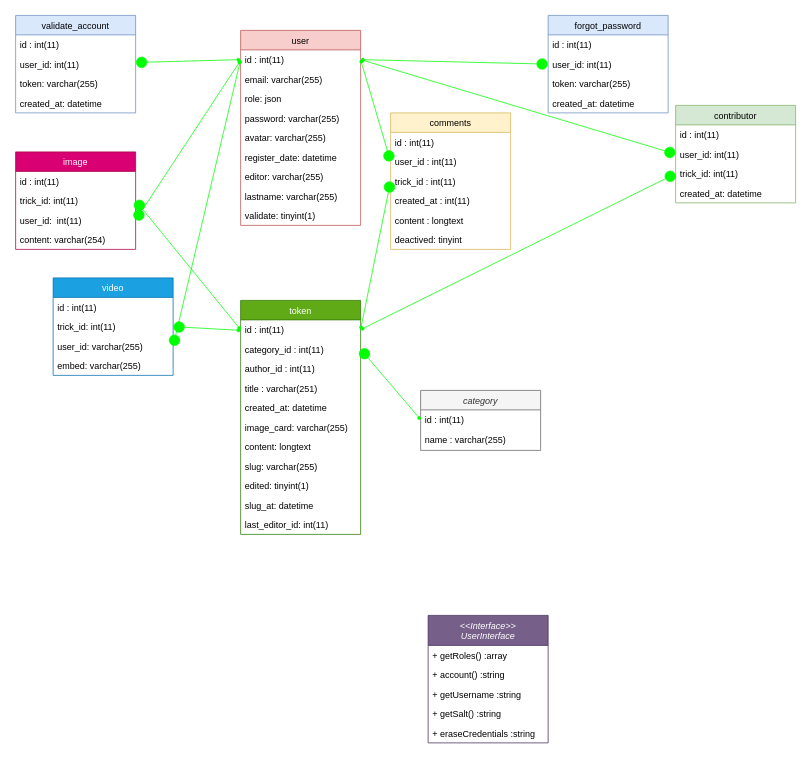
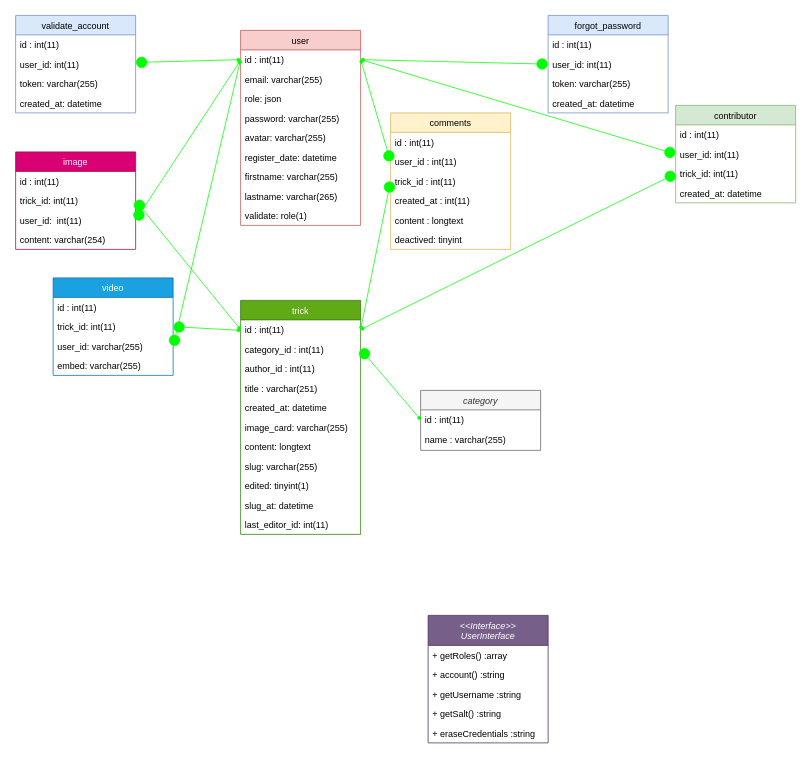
  <mxCell id="0" />
  <mxCell id="1" parent="0" />
  <mxCell id="2" value="category" style="swimlane;fontStyle=2;align=center;verticalAlign=top;childLayout=stackLayout;horizontal=1;startSize=26;horizontalStack=0;resizeParent=1;resizeLast=0;collapsible=1;marginBottom=0;rounded=0;shadow=0;strokeWidth=1;fillColor=#f5f5f5;strokeColor=#666666;fontColor=#333333;" parent="1" vertex="1"><mxGeometry x="560" y="520" width="160" height="80" as="geometry"><mxRectangle x="230" y="140" width="160" height="26" as="alternateBounds" /></mxGeometry></mxCell>
  <mxCell id="3" value="id : int(11)" style="text;align=left;verticalAlign=top;spacingLeft=4;spacingRight=4;overflow=hidden;rotatable=0;points=[[0,0.5],[1,0.5]];portConstraint=eastwest;" parent="2" vertex="1"><mxGeometry y="26" width="160" height="26" as="geometry" /></mxCell>
  <mxCell id="4" value="name : varchar(255)" style="text;align=left;verticalAlign=top;spacingLeft=4;spacingRight=4;overflow=hidden;rotatable=0;points=[[0,0.5],[1,0.5]];portConstraint=eastwest;rounded=0;shadow=0;html=0;" parent="2" vertex="1"><mxGeometry y="52" width="160" height="26" as="geometry" /></mxCell>
  <mxCell id="5" value="image" style="swimlane;fontStyle=0;align=center;verticalAlign=top;childLayout=stackLayout;horizontal=1;startSize=26;horizontalStack=0;resizeParent=1;resizeLast=0;collapsible=1;marginBottom=0;rounded=0;shadow=0;strokeWidth=1;fillColor=#d80073;strokeColor=#A50040;fontColor=#ffffff;" parent="1" vertex="1"><mxGeometry x="20" y="202" width="160" height="130" as="geometry"><mxRectangle x="340" y="380" width="170" height="26" as="alternateBounds" /></mxGeometry></mxCell>
  <mxCell id="6" value="id : int(11)" style="text;align=left;verticalAlign=top;spacingLeft=4;spacingRight=4;overflow=hidden;rotatable=0;points=[[0,0.5],[1,0.5]];portConstraint=eastwest;" parent="5" vertex="1"><mxGeometry y="26" width="160" height="26" as="geometry" /></mxCell>
  <mxCell id="7" value="trick_id: int(11)" style="text;align=left;verticalAlign=top;spacingLeft=4;spacingRight=4;overflow=hidden;rotatable=0;points=[[0,0.5],[1,0.5]];portConstraint=eastwest;" parent="5" vertex="1"><mxGeometry y="52" width="160" height="26" as="geometry" /></mxCell>
  <mxCell id="8" value="user_id:  int(11)" style="text;align=left;verticalAlign=top;spacingLeft=4;spacingRight=4;overflow=hidden;rotatable=0;points=[[0,0.5],[1,0.5]];portConstraint=eastwest;" parent="5" vertex="1"><mxGeometry y="78" width="160" height="26" as="geometry" /></mxCell>
  <mxCell id="9" value="content: varchar(254)" style="text;align=left;verticalAlign=top;spacingLeft=4;spacingRight=4;overflow=hidden;rotatable=0;points=[[0,0.5],[1,0.5]];portConstraint=eastwest;" parent="5" vertex="1"><mxGeometry y="104" width="160" height="26" as="geometry" /></mxCell>
  <mxCell id="10" value="user" style="swimlane;fontStyle=0;align=center;verticalAlign=top;childLayout=stackLayout;horizontal=1;startSize=26;horizontalStack=0;resizeParent=1;resizeLast=0;collapsible=1;marginBottom=0;rounded=0;shadow=0;strokeWidth=1;fillColor=#f8cecc;strokeColor=#b85450;" parent="1" vertex="1"><mxGeometry x="320" y="40" width="160" height="260" as="geometry"><mxRectangle x="550" y="140" width="160" height="26" as="alternateBounds" /></mxGeometry></mxCell>
  <mxCell id="11" value="id : int(11)" style="text;align=left;verticalAlign=top;spacingLeft=4;spacingRight=4;overflow=hidden;rotatable=0;points=[[0,0.5],[1,0.5]];portConstraint=eastwest;" parent="10" vertex="1"><mxGeometry y="26" width="160" height="26" as="geometry" /></mxCell>
  <mxCell id="12" value="email: varchar(255)" style="text;align=left;verticalAlign=top;spacingLeft=4;spacingRight=4;overflow=hidden;rotatable=0;points=[[0,0.5],[1,0.5]];portConstraint=eastwest;rounded=0;shadow=0;html=0;" parent="10" vertex="1"><mxGeometry y="52" width="160" height="26" as="geometry" /></mxCell>
  <mxCell id="13" value="role: json" style="text;align=left;verticalAlign=top;spacingLeft=4;spacingRight=4;overflow=hidden;rotatable=0;points=[[0,0.5],[1,0.5]];portConstraint=eastwest;rounded=0;shadow=0;html=0;" parent="10" vertex="1"><mxGeometry y="78" width="160" height="26" as="geometry" /></mxCell>
  <mxCell id="14" value="password: varchar(255)" style="text;align=left;verticalAlign=top;spacingLeft=4;spacingRight=4;overflow=hidden;rotatable=0;points=[[0,0.5],[1,0.5]];portConstraint=eastwest;rounded=0;shadow=0;html=0;" parent="10" vertex="1"><mxGeometry y="104" width="160" height="26" as="geometry" /></mxCell>
  <mxCell id="15" value="avatar: varchar(255)" style="text;align=left;verticalAlign=top;spacingLeft=4;spacingRight=4;overflow=hidden;rotatable=0;points=[[0,0.5],[1,0.5]];portConstraint=eastwest;rounded=0;shadow=0;html=0;" parent="10" vertex="1"><mxGeometry y="130" width="160" height="26" as="geometry" /></mxCell>
  <mxCell id="16" value="register_date: datetime" style="text;align=left;verticalAlign=top;spacingLeft=4;spacingRight=4;overflow=hidden;rotatable=0;points=[[0,0.5],[1,0.5]];portConstraint=eastwest;rounded=0;shadow=0;html=0;" parent="10" vertex="1"><mxGeometry y="156" width="160" height="26" as="geometry" /></mxCell>
- <mxCell id="17" value="editor: varchar(255)" style="text;align=left;verticalAlign=top;spacingLeft=4;spacingRight=4;overflow=hidden;rotatable=0;points=[[0,0.5],[1,0.5]];portConstraint=eastwest;rounded=0;shadow=0;html=0;" parent="10" vertex="1"><mxGeometry y="182" width="160" height="26" as="geometry" /></mxCell>
- <mxCell id="18" value="lastname: varchar(255)" style="text;align=left;verticalAlign=top;spacingLeft=4;spacingRight=4;overflow=hidden;rotatable=0;points=[[0,0.5],[1,0.5]];portConstraint=eastwest;rounded=0;shadow=0;html=0;" parent="10" vertex="1"><mxGeometry y="208" width="160" height="26" as="geometry" /></mxCell>
- <mxCell id="19" value="validate: tinyint(1)" style="text;align=left;verticalAlign=top;spacingLeft=4;spacingRight=4;overflow=hidden;rotatable=0;points=[[0,0.5],[1,0.5]];portConstraint=eastwest;rounded=0;shadow=0;html=0;" parent="10" vertex="1"><mxGeometry y="234" width="160" height="26" as="geometry" /></mxCell>
+ <mxCell id="17" value="firstname: varchar(255)" style="text;align=left;verticalAlign=top;spacingLeft=4;spacingRight=4;overflow=hidden;rotatable=0;points=[[0,0.5],[1,0.5]];portConstraint=eastwest;rounded=0;shadow=0;html=0;" parent="10" vertex="1"><mxGeometry y="182" width="160" height="26" as="geometry" /></mxCell>
+ <mxCell id="18" value="lastname: varchar(265)" style="text;align=left;verticalAlign=top;spacingLeft=4;spacingRight=4;overflow=hidden;rotatable=0;points=[[0,0.5],[1,0.5]];portConstraint=eastwest;rounded=0;shadow=0;html=0;" parent="10" vertex="1"><mxGeometry y="208" width="160" height="26" as="geometry" /></mxCell>
+ <mxCell id="19" value="validate: role(1)" style="text;align=left;verticalAlign=top;spacingLeft=4;spacingRight=4;overflow=hidden;rotatable=0;points=[[0,0.5],[1,0.5]];portConstraint=eastwest;rounded=0;shadow=0;html=0;" parent="10" vertex="1"><mxGeometry y="234" width="160" height="26" as="geometry" /></mxCell>
  <mxCell id="20" value="forgot_password" style="swimlane;fontStyle=0;align=center;verticalAlign=top;childLayout=stackLayout;horizontal=1;startSize=26;horizontalStack=0;resizeParent=1;resizeLast=0;collapsible=1;marginBottom=0;rounded=0;shadow=0;strokeWidth=1;fillColor=#dae8fc;strokeColor=#6c8ebf;" parent="1" vertex="1"><mxGeometry x="730" y="20" width="160" height="130" as="geometry"><mxRectangle x="340" y="380" width="170" height="26" as="alternateBounds" /></mxGeometry></mxCell>
  <mxCell id="21" value="id : int(11)" style="text;align=left;verticalAlign=top;spacingLeft=4;spacingRight=4;overflow=hidden;rotatable=0;points=[[0,0.5],[1,0.5]];portConstraint=eastwest;" parent="20" vertex="1"><mxGeometry y="26" width="160" height="26" as="geometry" /></mxCell>
  <mxCell id="22" value="user_id: int(11)" style="text;align=left;verticalAlign=top;spacingLeft=4;spacingRight=4;overflow=hidden;rotatable=0;points=[[0,0.5],[1,0.5]];portConstraint=eastwest;" parent="20" vertex="1"><mxGeometry y="52" width="160" height="26" as="geometry" /></mxCell>
  <mxCell id="23" value="token: varchar(255)" style="text;align=left;verticalAlign=top;spacingLeft=4;spacingRight=4;overflow=hidden;rotatable=0;points=[[0,0.5],[1,0.5]];portConstraint=eastwest;" parent="20" vertex="1"><mxGeometry y="78" width="160" height="26" as="geometry" /></mxCell>
  <mxCell id="24" value="created_at: datetime" style="text;align=left;verticalAlign=top;spacingLeft=4;spacingRight=4;overflow=hidden;rotatable=0;points=[[0,0.5],[1,0.5]];portConstraint=eastwest;" parent="20" vertex="1"><mxGeometry y="104" width="160" height="26" as="geometry" /></mxCell>
  <mxCell id="25" value="contributor" style="swimlane;fontStyle=0;align=center;verticalAlign=top;childLayout=stackLayout;horizontal=1;startSize=26;horizontalStack=0;resizeParent=1;resizeLast=0;collapsible=1;marginBottom=0;rounded=0;shadow=0;strokeWidth=1;fillColor=#d5e8d4;strokeColor=#82b366;" parent="1" vertex="1"><mxGeometry x="900" y="140" width="160" height="130" as="geometry"><mxRectangle x="340" y="380" width="170" height="26" as="alternateBounds" /></mxGeometry></mxCell>
  <mxCell id="26" value="id : int(11)" style="text;align=left;verticalAlign=top;spacingLeft=4;spacingRight=4;overflow=hidden;rotatable=0;points=[[0,0.5],[1,0.5]];portConstraint=eastwest;" parent="25" vertex="1"><mxGeometry y="26" width="160" height="26" as="geometry" /></mxCell>
  <mxCell id="27" value="user_id: int(11)" style="text;align=left;verticalAlign=top;spacingLeft=4;spacingRight=4;overflow=hidden;rotatable=0;points=[[0,0.5],[1,0.5]];portConstraint=eastwest;" parent="25" vertex="1"><mxGeometry y="52" width="160" height="26" as="geometry" /></mxCell>
  <mxCell id="28" value="trick_id: int(11)" style="text;align=left;verticalAlign=top;spacingLeft=4;spacingRight=4;overflow=hidden;rotatable=0;points=[[0,0.5],[1,0.5]];portConstraint=eastwest;" parent="25" vertex="1"><mxGeometry y="78" width="160" height="26" as="geometry" /></mxCell>
  <mxCell id="29" value="created_at: datetime" style="text;align=left;verticalAlign=top;spacingLeft=4;spacingRight=4;overflow=hidden;rotatable=0;points=[[0,0.5],[1,0.5]];portConstraint=eastwest;" parent="25" vertex="1"><mxGeometry y="104" width="160" height="26" as="geometry" /></mxCell>
  <mxCell id="30" value="comments" style="swimlane;fontStyle=0;align=center;verticalAlign=top;childLayout=stackLayout;horizontal=1;startSize=26;horizontalStack=0;resizeParent=1;resizeLast=0;collapsible=1;marginBottom=0;rounded=0;shadow=0;strokeWidth=1;fillColor=#fff2cc;strokeColor=#d6b656;" parent="1" vertex="1"><mxGeometry x="520" y="150" width="160" height="182" as="geometry"><mxRectangle x="340" y="380" width="170" height="26" as="alternateBounds" /></mxGeometry></mxCell>
  <mxCell id="31" value="id : int(11)" style="text;align=left;verticalAlign=top;spacingLeft=4;spacingRight=4;overflow=hidden;rotatable=0;points=[[0,0.5],[1,0.5]];portConstraint=eastwest;" parent="30" vertex="1"><mxGeometry y="26" width="160" height="26" as="geometry" /></mxCell>
  <mxCell id="32" value="user_id : int(11)" style="text;align=left;verticalAlign=top;spacingLeft=4;spacingRight=4;overflow=hidden;rotatable=0;points=[[0,0.5],[1,0.5]];portConstraint=eastwest;" parent="30" vertex="1"><mxGeometry y="52" width="160" height="26" as="geometry" /></mxCell>
  <mxCell id="33" value="trick_id : int(11)" style="text;align=left;verticalAlign=top;spacingLeft=4;spacingRight=4;overflow=hidden;rotatable=0;points=[[0,0.5],[1,0.5]];portConstraint=eastwest;" parent="30" vertex="1"><mxGeometry y="78" width="160" height="26" as="geometry" /></mxCell>
  <mxCell id="34" value="created_at : int(11)" style="text;align=left;verticalAlign=top;spacingLeft=4;spacingRight=4;overflow=hidden;rotatable=0;points=[[0,0.5],[1,0.5]];portConstraint=eastwest;" parent="30" vertex="1"><mxGeometry y="104" width="160" height="26" as="geometry" /></mxCell>
  <mxCell id="35" value="content : longtext" style="text;align=left;verticalAlign=top;spacingLeft=4;spacingRight=4;overflow=hidden;rotatable=0;points=[[0,0.5],[1,0.5]];portConstraint=eastwest;" parent="30" vertex="1"><mxGeometry y="130" width="160" height="26" as="geometry" /></mxCell>
  <mxCell id="36" value="deactived: tinyint" style="text;align=left;verticalAlign=top;spacingLeft=4;spacingRight=4;overflow=hidden;rotatable=0;points=[[0,0.5],[1,0.5]];portConstraint=eastwest;" parent="30" vertex="1"><mxGeometry y="156" width="160" height="26" as="geometry" /></mxCell>
- <mxCell id="37" value="token" style="swimlane;fontStyle=0;align=center;verticalAlign=top;childLayout=stackLayout;horizontal=1;startSize=26;horizontalStack=0;resizeParent=1;resizeLast=0;collapsible=1;marginBottom=0;rounded=0;shadow=0;strokeWidth=1;fillColor=#60a917;strokeColor=#2D7600;fontColor=#ffffff;" parent="1" vertex="1"><mxGeometry x="320" y="400" width="160" height="312" as="geometry"><mxRectangle x="340" y="380" width="170" height="26" as="alternateBounds" /></mxGeometry></mxCell>
+ <mxCell id="37" value="trick" style="swimlane;fontStyle=0;align=center;verticalAlign=top;childLayout=stackLayout;horizontal=1;startSize=26;horizontalStack=0;resizeParent=1;resizeLast=0;collapsible=1;marginBottom=0;rounded=0;shadow=0;strokeWidth=1;fillColor=#60a917;strokeColor=#2D7600;fontColor=#ffffff;" parent="1" vertex="1"><mxGeometry x="320" y="400" width="160" height="312" as="geometry"><mxRectangle x="340" y="380" width="170" height="26" as="alternateBounds" /></mxGeometry></mxCell>
  <mxCell id="38" value="id : int(11)" style="text;align=left;verticalAlign=top;spacingLeft=4;spacingRight=4;overflow=hidden;rotatable=0;points=[[0,0.5],[1,0.5]];portConstraint=eastwest;" parent="37" vertex="1"><mxGeometry y="26" width="160" height="26" as="geometry" /></mxCell>
  <mxCell id="39" value="category_id : int(11)" style="text;align=left;verticalAlign=top;spacingLeft=4;spacingRight=4;overflow=hidden;rotatable=0;points=[[0,0.5],[1,0.5]];portConstraint=eastwest;" parent="37" vertex="1"><mxGeometry y="52" width="160" height="26" as="geometry" /></mxCell>
  <mxCell id="40" value="author_id : int(11)" style="text;align=left;verticalAlign=top;spacingLeft=4;spacingRight=4;overflow=hidden;rotatable=0;points=[[0,0.5],[1,0.5]];portConstraint=eastwest;" parent="37" vertex="1"><mxGeometry y="78" width="160" height="26" as="geometry" /></mxCell>
  <mxCell id="41" value="title : varchar(251)&#10;" style="text;align=left;verticalAlign=top;spacingLeft=4;spacingRight=4;overflow=hidden;rotatable=0;points=[[0,0.5],[1,0.5]];portConstraint=eastwest;" parent="37" vertex="1"><mxGeometry y="104" width="160" height="26" as="geometry" /></mxCell>
  <mxCell id="42" value="created_at: datetime" style="text;align=left;verticalAlign=top;spacingLeft=4;spacingRight=4;overflow=hidden;rotatable=0;points=[[0,0.5],[1,0.5]];portConstraint=eastwest;" parent="37" vertex="1"><mxGeometry y="130" width="160" height="26" as="geometry" /></mxCell>
  <mxCell id="43" value="image_card: varchar(255)" style="text;align=left;verticalAlign=top;spacingLeft=4;spacingRight=4;overflow=hidden;rotatable=0;points=[[0,0.5],[1,0.5]];portConstraint=eastwest;" parent="37" vertex="1"><mxGeometry y="156" width="160" height="26" as="geometry" /></mxCell>
  <mxCell id="44" value="content: longtext" style="text;align=left;verticalAlign=top;spacingLeft=4;spacingRight=4;overflow=hidden;rotatable=0;points=[[0,0.5],[1,0.5]];portConstraint=eastwest;" parent="37" vertex="1"><mxGeometry y="182" width="160" height="26" as="geometry" /></mxCell>
  <mxCell id="45" value="slug: varchar(255)" style="text;align=left;verticalAlign=top;spacingLeft=4;spacingRight=4;overflow=hidden;rotatable=0;points=[[0,0.5],[1,0.5]];portConstraint=eastwest;" parent="37" vertex="1"><mxGeometry y="208" width="160" height="26" as="geometry" /></mxCell>
  <mxCell id="46" value="edited: tinyint(1)" style="text;align=left;verticalAlign=top;spacingLeft=4;spacingRight=4;overflow=hidden;rotatable=0;points=[[0,0.5],[1,0.5]];portConstraint=eastwest;" parent="37" vertex="1"><mxGeometry y="234" width="160" height="26" as="geometry" /></mxCell>
  <mxCell id="47" value="slug_at: datetime" style="text;align=left;verticalAlign=top;spacingLeft=4;spacingRight=4;overflow=hidden;rotatable=0;points=[[0,0.5],[1,0.5]];portConstraint=eastwest;" parent="37" vertex="1"><mxGeometry y="260" width="160" height="26" as="geometry" /></mxCell>
  <mxCell id="48" value="last_editor_id: int(11)" style="text;align=left;verticalAlign=top;spacingLeft=4;spacingRight=4;overflow=hidden;rotatable=0;points=[[0,0.5],[1,0.5]];portConstraint=eastwest;" parent="37" vertex="1"><mxGeometry y="286" width="160" height="26" as="geometry" /></mxCell>
  <mxCell id="49" value="video" style="swimlane;fontStyle=0;align=center;verticalAlign=top;childLayout=stackLayout;horizontal=1;startSize=26;horizontalStack=0;resizeParent=1;resizeLast=0;collapsible=1;marginBottom=0;rounded=0;shadow=0;strokeWidth=1;fillColor=#1ba1e2;strokeColor=#006EAF;fontColor=#ffffff;" parent="1" vertex="1"><mxGeometry x="70" y="370" width="160" height="130" as="geometry"><mxRectangle x="340" y="380" width="170" height="26" as="alternateBounds" /></mxGeometry></mxCell>
  <mxCell id="50" value="id : int(11)" style="text;align=left;verticalAlign=top;spacingLeft=4;spacingRight=4;overflow=hidden;rotatable=0;points=[[0,0.5],[1,0.5]];portConstraint=eastwest;" parent="49" vertex="1"><mxGeometry y="26" width="160" height="26" as="geometry" /></mxCell>
  <mxCell id="51" value="trick_id: int(11)" style="text;align=left;verticalAlign=top;spacingLeft=4;spacingRight=4;overflow=hidden;rotatable=0;points=[[0,0.5],[1,0.5]];portConstraint=eastwest;" parent="49" vertex="1"><mxGeometry y="52" width="160" height="26" as="geometry" /></mxCell>
  <mxCell id="52" value="user_id: varchar(255)" style="text;align=left;verticalAlign=top;spacingLeft=4;spacingRight=4;overflow=hidden;rotatable=0;points=[[0,0.5],[1,0.5]];portConstraint=eastwest;" parent="49" vertex="1"><mxGeometry y="78" width="160" height="26" as="geometry" /></mxCell>
  <mxCell id="53" value="embed: varchar(255)" style="text;align=left;verticalAlign=top;spacingLeft=4;spacingRight=4;overflow=hidden;rotatable=0;points=[[0,0.5],[1,0.5]];portConstraint=eastwest;" parent="49" vertex="1"><mxGeometry y="104" width="160" height="26" as="geometry" /></mxCell>
  <mxCell id="54" style="rounded=0;orthogonalLoop=1;jettySize=auto;html=1;exitX=1;exitY=0.5;exitDx=0;exitDy=0;entryX=0;entryY=0.5;entryDx=0;entryDy=0;startArrow=circle;startFill=1;endArrow=circle;endFill=1;endSize=6;startSize=1;strokeColor=#00FF00;" parent="1" source="38" target="30" edge="1"><mxGeometry relative="1" as="geometry" /></mxCell>
  <mxCell id="55" style="edgeStyle=none;rounded=0;orthogonalLoop=1;jettySize=auto;html=1;exitX=1;exitY=0.5;exitDx=0;exitDy=0;entryX=0;entryY=0.5;entryDx=0;entryDy=0;startArrow=circle;startFill=1;endArrow=circle;endFill=1;strokeColor=#00FF00;startSize=1;" parent="1" source="11" target="32" edge="1"><mxGeometry relative="1" as="geometry" /></mxCell>
  <mxCell id="56" style="edgeStyle=none;rounded=0;orthogonalLoop=1;jettySize=auto;html=1;exitX=1;exitY=0.5;exitDx=0;exitDy=0;entryX=0;entryY=0.5;entryDx=0;entryDy=0;startArrow=circle;startFill=1;endSize=6;startSize=1;endArrow=circle;endFill=1;strokeColor=#00FF00;" parent="1" source="11" target="22" edge="1"><mxGeometry relative="1" as="geometry" /></mxCell>
  <mxCell id="57" style="edgeStyle=none;rounded=0;orthogonalLoop=1;jettySize=auto;html=1;exitX=1;exitY=0.5;exitDx=0;exitDy=0;entryX=0;entryY=0.5;entryDx=0;entryDy=0;startArrow=circle;startFill=1;endArrow=circle;endFill=1;startSize=1;strokeColor=#00FF00;" parent="1" source="38" target="28" edge="1"><mxGeometry relative="1" as="geometry" /></mxCell>
  <mxCell id="58" style="edgeStyle=none;rounded=0;orthogonalLoop=1;jettySize=auto;html=1;exitX=0;exitY=0.5;exitDx=0;exitDy=0;entryX=1;entryY=0.5;entryDx=0;entryDy=0;startArrow=circle;startFill=1;endArrow=circle;endFill=1;endSize=6;startSize=1;strokeColor=#00FF00;" parent="1" source="3" target="39" edge="1"><mxGeometry relative="1" as="geometry" /></mxCell>
  <mxCell id="59" style="edgeStyle=none;rounded=0;orthogonalLoop=1;jettySize=auto;html=1;exitX=1;exitY=0.5;exitDx=0;exitDy=0;entryX=0;entryY=0.5;entryDx=0;entryDy=0;startArrow=circle;startFill=1;endArrow=circle;endFill=1;endSize=1;strokeColor=#00FF00;" parent="1" source="52" target="11" edge="1"><mxGeometry relative="1" as="geometry" /></mxCell>
  <mxCell id="60" style="edgeStyle=none;rounded=0;orthogonalLoop=1;jettySize=auto;html=1;exitX=1;exitY=0.5;exitDx=0;exitDy=0;startArrow=circle;startFill=1;endArrow=circle;endFill=1;endSize=1;strokeColor=#00FF00;" parent="1" source="8" edge="1"><mxGeometry relative="1" as="geometry"><mxPoint x="320" y="80" as="targetPoint" /></mxGeometry></mxCell>
  <mxCell id="61" style="edgeStyle=none;rounded=0;orthogonalLoop=1;jettySize=auto;html=1;exitX=1;exitY=0.5;exitDx=0;exitDy=0;entryX=0;entryY=0.5;entryDx=0;entryDy=0;startArrow=circle;startFill=1;endArrow=circle;endFill=1;endSize=1;strokeColor=#00FF00;" parent="1" source="7" target="38" edge="1"><mxGeometry relative="1" as="geometry" /></mxCell>
  <mxCell id="62" style="edgeStyle=none;rounded=0;orthogonalLoop=1;jettySize=auto;html=1;exitX=1;exitY=0.5;exitDx=0;exitDy=0;startArrow=circle;startFill=1;endArrow=circle;endFill=1;endSize=1;strokeColor=#00FF00;" parent="1" source="51" edge="1"><mxGeometry relative="1" as="geometry"><mxPoint x="320" y="440" as="targetPoint" /></mxGeometry></mxCell>
  <mxCell id="63" style="edgeStyle=none;rounded=0;orthogonalLoop=1;jettySize=auto;html=1;exitX=0;exitY=0.5;exitDx=0;exitDy=0;entryX=1;entryY=0.5;entryDx=0;entryDy=0;endArrow=circle;endFill=1;endSize=1;startArrow=circle;startFill=1;strokeColor=#00FF00;" parent="1" source="27" target="11" edge="1"><mxGeometry relative="1" as="geometry" /></mxCell>
  <mxCell id="64" value="validate_account" style="swimlane;fontStyle=0;align=center;verticalAlign=top;childLayout=stackLayout;horizontal=1;startSize=26;horizontalStack=0;resizeParent=1;resizeLast=0;collapsible=1;marginBottom=0;rounded=0;shadow=0;strokeWidth=1;fillColor=#dae8fc;strokeColor=#6c8ebf;" parent="1" vertex="1"><mxGeometry x="20" y="20" width="160" height="130" as="geometry"><mxRectangle x="340" y="380" width="170" height="26" as="alternateBounds" /></mxGeometry></mxCell>
  <mxCell id="65" value="id : int(11)" style="text;align=left;verticalAlign=top;spacingLeft=4;spacingRight=4;overflow=hidden;rotatable=0;points=[[0,0.5],[1,0.5]];portConstraint=eastwest;" parent="64" vertex="1"><mxGeometry y="26" width="160" height="26" as="geometry" /></mxCell>
  <mxCell id="66" value="user_id: int(11)" style="text;align=left;verticalAlign=top;spacingLeft=4;spacingRight=4;overflow=hidden;rotatable=0;points=[[0,0.5],[1,0.5]];portConstraint=eastwest;" parent="64" vertex="1"><mxGeometry y="52" width="160" height="26" as="geometry" /></mxCell>
  <mxCell id="67" value="token: varchar(255)" style="text;align=left;verticalAlign=top;spacingLeft=4;spacingRight=4;overflow=hidden;rotatable=0;points=[[0,0.5],[1,0.5]];portConstraint=eastwest;" parent="64" vertex="1"><mxGeometry y="78" width="160" height="26" as="geometry" /></mxCell>
  <mxCell id="68" value="created_at: datetime" style="text;align=left;verticalAlign=top;spacingLeft=4;spacingRight=4;overflow=hidden;rotatable=0;points=[[0,0.5],[1,0.5]];portConstraint=eastwest;" parent="64" vertex="1"><mxGeometry y="104" width="160" height="26" as="geometry" /></mxCell>
  <mxCell id="69" style="edgeStyle=none;rounded=0;orthogonalLoop=1;jettySize=auto;html=1;startArrow=circle;startFill=1;endArrow=circle;endFill=1;endSize=1;strokeColor=#00FF00;entryX=0;entryY=0.5;entryDx=0;entryDy=0;" parent="1" source="66" target="11" edge="1"><mxGeometry relative="1" as="geometry"><mxPoint x="330" y="90" as="targetPoint" /><mxPoint x="190" y="303" as="sourcePoint" /></mxGeometry></mxCell>
  <mxCell id="70" value="&lt;&lt;Interface&gt;&gt;&#10;UserInterface&#10;" style="swimlane;fontStyle=2;align=center;verticalAlign=top;childLayout=stackLayout;horizontal=1;startSize=40;horizontalStack=0;resizeParent=1;resizeLast=0;collapsible=1;marginBottom=0;rounded=0;shadow=0;strokeWidth=1;fillColor=#76608a;strokeColor=#432D57;fontColor=#ffffff;" parent="1" vertex="1"><mxGeometry x="570" y="820" width="160" height="170" as="geometry"><mxRectangle x="230" y="140" width="160" height="26" as="alternateBounds" /></mxGeometry></mxCell>
  <mxCell id="71" value="+ getRoles() :array" style="text;align=left;verticalAlign=top;spacingLeft=4;spacingRight=4;overflow=hidden;rotatable=0;points=[[0,0.5],[1,0.5]];portConstraint=eastwest;" parent="70" vertex="1"><mxGeometry y="40" width="160" height="26" as="geometry" /></mxCell>
  <mxCell id="72" value="+ account() :string" style="text;align=left;verticalAlign=top;spacingLeft=4;spacingRight=4;overflow=hidden;rotatable=0;points=[[0,0.5],[1,0.5]];portConstraint=eastwest;" parent="70" vertex="1"><mxGeometry y="66" width="160" height="26" as="geometry" /></mxCell>
  <mxCell id="73" value="+ getUsername :string" style="text;align=left;verticalAlign=top;spacingLeft=4;spacingRight=4;overflow=hidden;rotatable=0;points=[[0,0.5],[1,0.5]];portConstraint=eastwest;" parent="70" vertex="1"><mxGeometry y="92" width="160" height="26" as="geometry" /></mxCell>
  <mxCell id="74" value="+ getSalt() :string" style="text;align=left;verticalAlign=top;spacingLeft=4;spacingRight=4;overflow=hidden;rotatable=0;points=[[0,0.5],[1,0.5]];portConstraint=eastwest;" parent="70" vertex="1"><mxGeometry y="118" width="160" height="26" as="geometry" /></mxCell>
  <mxCell id="75" value="+ eraseCredentials :string" style="text;align=left;verticalAlign=top;spacingLeft=4;spacingRight=4;overflow=hidden;rotatable=0;points=[[0,0.5],[1,0.5]];portConstraint=eastwest;" parent="70" vertex="1"><mxGeometry y="144" width="160" height="26" as="geometry" /></mxCell>
